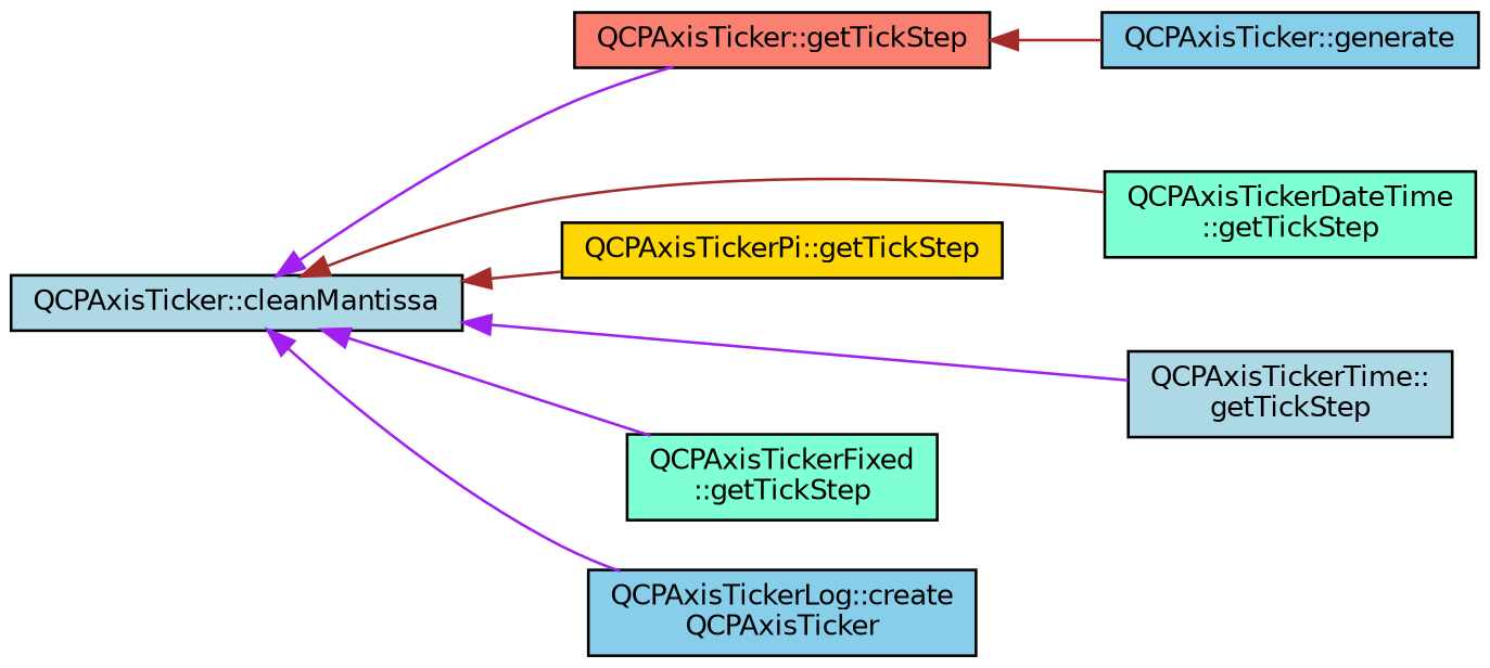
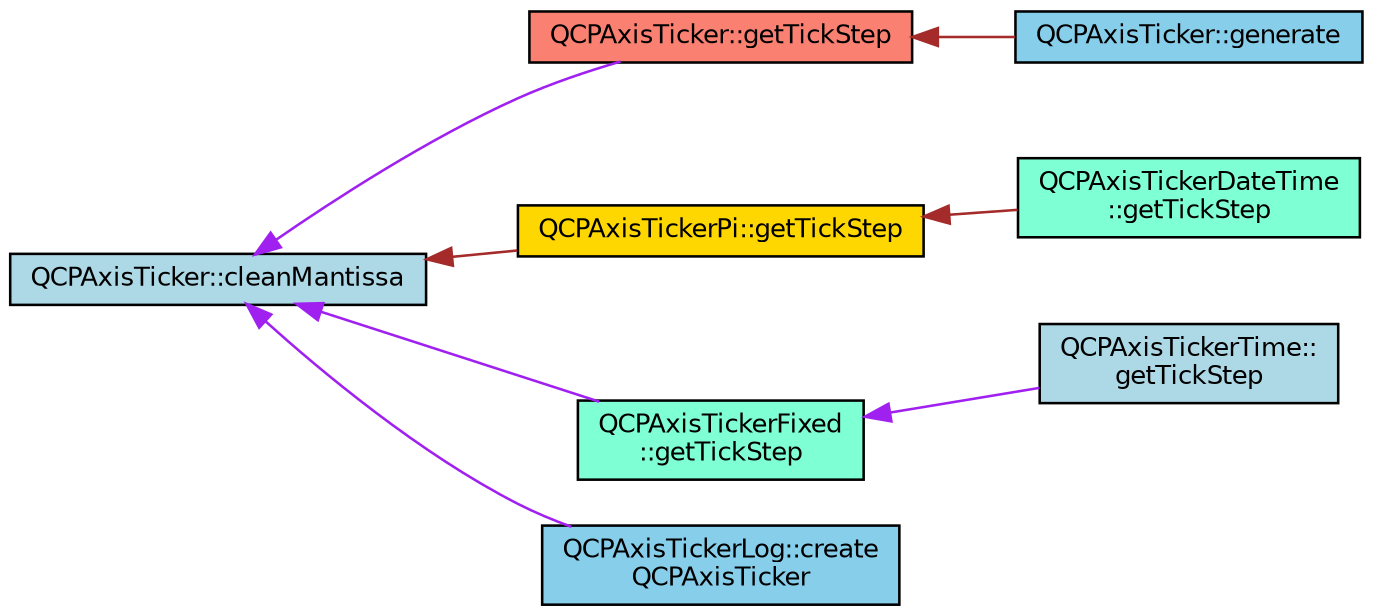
  digraph {
    rankdir=LR
    node [color=black fillcolor=lightblue fontname=Helvetica fontsize=10 shape=record style=filled]
    edge [color=purple dir=back fontname=Helvetica fontsize=10 labelfontname=Helvetica labelfontsize=10 style=solid]
    n1 [fontcolor=black height=0.2 label="QCPAxisTicker::cleanMantissa" width=0.4]
    n2 [fillcolor=salmon height=0.2 label="QCPAxisTicker::getTickStep" width=0.4]
    n3 [fillcolor=aquamarine height=0.2 label="QCPAxisTickerDateTime\l::getTickStep" width=0.4]
    n4 [height=0.2 label="QCPAxisTickerTime::\lgetTickStep" width=0.4]
    n5 [fillcolor=aquamarine height=0.2 label="QCPAxisTickerFixed\l::getTickStep" width=0.4]
    n6 [fillcolor=gold height=0.2 label="QCPAxisTickerPi::getTickStep" width=0.4]
    n7 [fillcolor=skyblue height=0.2 label="QCPAxisTickerLog::create\lQCPAxisTicker" width=0.4]
    n8 [fillcolor=skyblue height=0.2 label="QCPAxisTicker::generate" width=0.4]
    n1 -> n2
-   n1 -> n3 [color=brown]
-   n1 -> n4
+   n6 -> n3 [color=brown]
+   n5 -> n4
    n1 -> n5
    n1 -> n6 [color=brown]
    n1 -> n7
    n2 -> n8 [color=brown]
  }
